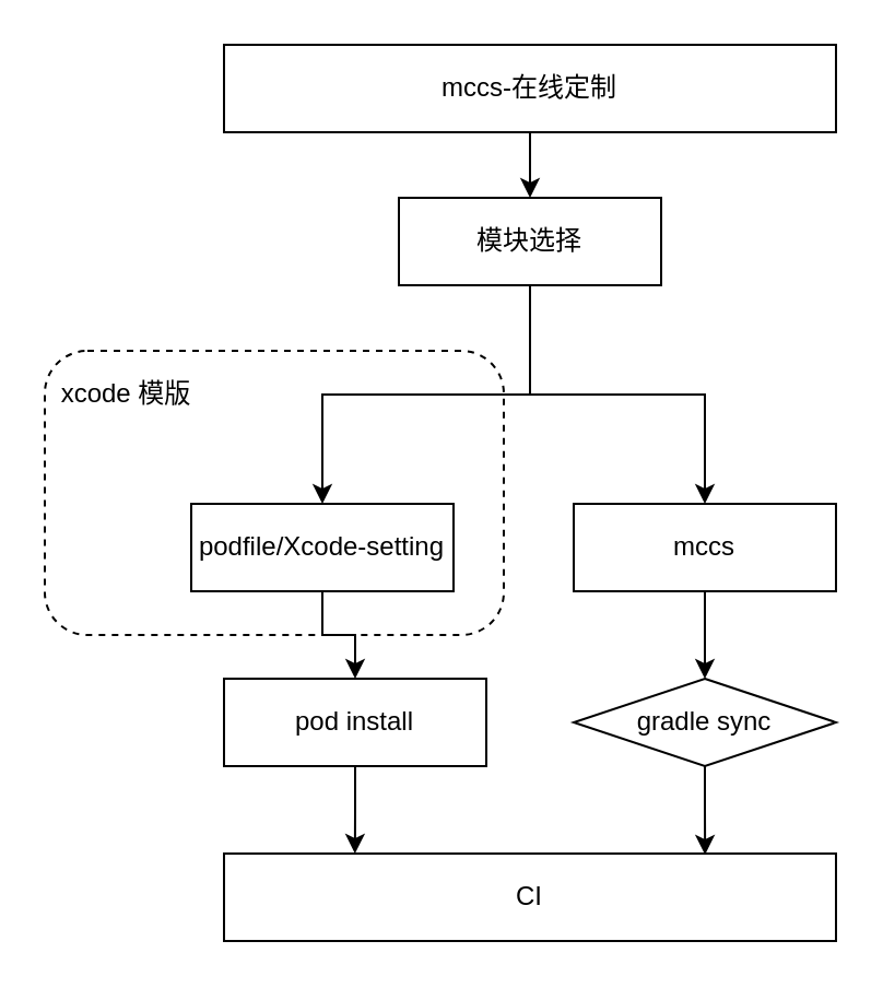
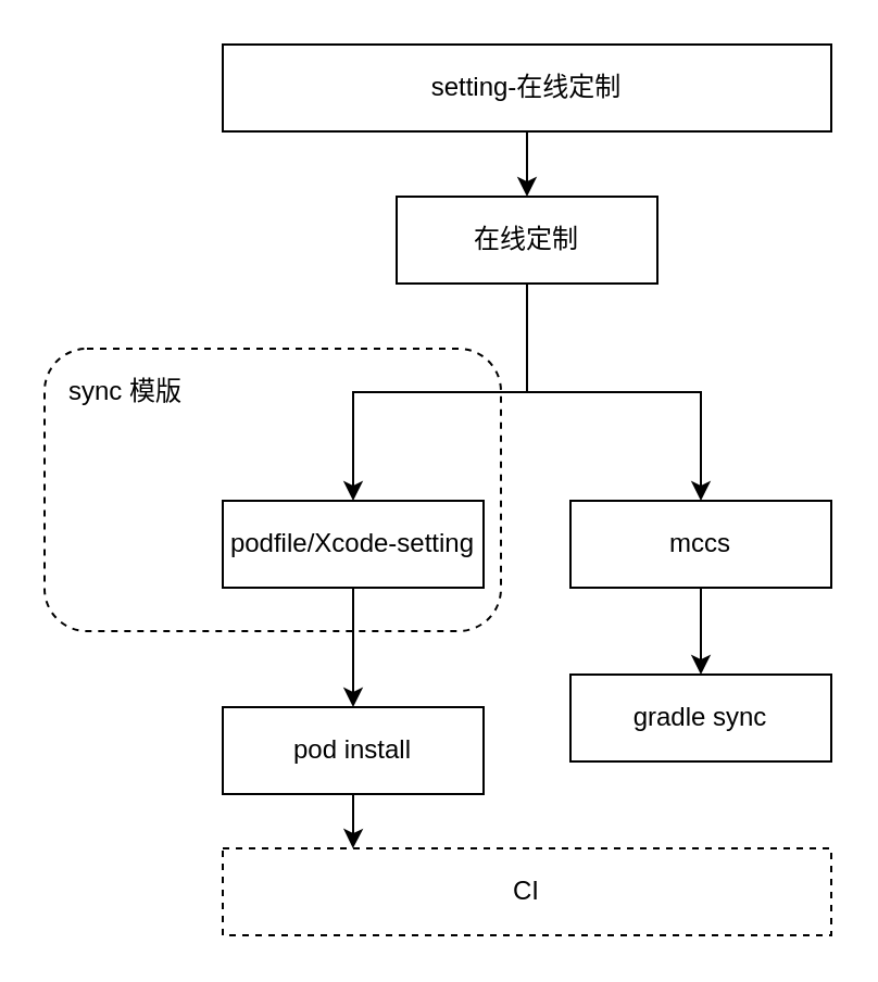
  <mxCell id="0" />
  <mxCell id="1" parent="0" />
  <mxCell id="2" value="" style="rounded=1;whiteSpace=wrap;html=1;dashed=1;fillColor=none;" parent="1" vertex="1"><mxGeometry x="20" y="160" width="210" height="130" as="geometry" /></mxCell>
  <mxCell id="3" style="edgeStyle=orthogonalEdgeStyle;rounded=0;orthogonalLoop=1;jettySize=auto;html=1;entryX=0.5;entryY=0;entryDx=0;entryDy=0;exitX=0.5;exitY=1;exitDx=0;exitDy=0;" parent="1" source="17" target="9" edge="1"><mxGeometry relative="1" as="geometry"><Array as="points"><mxPoint x="242" y="180" /><mxPoint x="322" y="180" /></Array></mxGeometry></mxCell>
  <mxCell id="4" style="edgeStyle=orthogonalEdgeStyle;rounded=0;orthogonalLoop=1;jettySize=auto;html=1;entryX=0.5;entryY=0;entryDx=0;entryDy=0;" edge="1" parent="1" source="5" target="17"><mxGeometry relative="1" as="geometry" /></mxCell>
- <mxCell id="5" value="mccs-在线定制" style="rounded=0;whiteSpace=wrap;html=1;fillColor=none;" parent="1" vertex="1"><mxGeometry x="102" y="20" width="280" height="40" as="geometry" /></mxCell>
+ <mxCell id="5" value="setting-在线定制" style="rounded=0;whiteSpace=wrap;html=1;fillColor=none;" parent="1" vertex="1"><mxGeometry x="102" y="20" width="280" height="40" as="geometry" /></mxCell>
  <mxCell id="6" style="edgeStyle=orthogonalEdgeStyle;rounded=0;orthogonalLoop=1;jettySize=auto;html=1;entryX=0.5;entryY=0;entryDx=0;entryDy=0;" parent="1" source="7" target="11" edge="1"><mxGeometry relative="1" as="geometry" /></mxCell>
- <mxCell id="7" value="podfile/Xcode-setting" style="rounded=0;whiteSpace=wrap;html=1;fillColor=none;" parent="1" vertex="1"><mxGeometry x="87" y="230" width="120" height="40" as="geometry" /></mxCell>
+ <mxCell id="7" value="podfile/Xcode-setting" style="rounded=0;whiteSpace=wrap;html=1;fillColor=none;" parent="1" vertex="1"><mxGeometry x="102" y="230" width="120" height="40" as="geometry" /></mxCell>
  <mxCell id="8" style="edgeStyle=orthogonalEdgeStyle;rounded=0;orthogonalLoop=1;jettySize=auto;html=1;entryX=0.5;entryY=0;entryDx=0;entryDy=0;" parent="1" source="9" target="13" edge="1"><mxGeometry relative="1" as="geometry" /></mxCell>
  <mxCell id="9" value="mccs" style="rounded=0;whiteSpace=wrap;html=1;fillColor=none;" parent="1" vertex="1"><mxGeometry x="262" y="230" width="120" height="40" as="geometry" /></mxCell>
  <mxCell id="10" style="edgeStyle=orthogonalEdgeStyle;rounded=0;orthogonalLoop=1;jettySize=auto;html=1;entryX=0.214;entryY=0;entryDx=0;entryDy=0;entryPerimeter=0;" parent="1" source="11" target="14" edge="1"><mxGeometry relative="1" as="geometry" /></mxCell>
- <mxCell id="11" value="pod install" style="rounded=0;whiteSpace=wrap;html=1;fillColor=none;" parent="1" vertex="1"><mxGeometry x="102" y="310" width="120" height="40" as="geometry" /></mxCell>
- <mxCell id="12" style="edgeStyle=orthogonalEdgeStyle;rounded=0;orthogonalLoop=1;jettySize=auto;html=1;entryX=0.786;entryY=0.012;entryDx=0;entryDy=0;entryPerimeter=0;" parent="1" source="13" target="14" edge="1"><mxGeometry relative="1" as="geometry" /></mxCell>
- <mxCell id="13" value="gradle sync" style="rhombus;whiteSpace=wrap;html=1;fillColor=none;" parent="1" vertex="1"><mxGeometry x="262" y="310" width="120" height="40" as="geometry" /></mxCell>
- <mxCell id="14" value="CI" style="rounded=0;whiteSpace=wrap;html=1;fillColor=none;" parent="1" vertex="1"><mxGeometry x="102" y="390" width="280" height="40" as="geometry" /></mxCell>
- <mxCell id="15" value="xcode 模版" style="text;html=1;align=center;verticalAlign=middle;resizable=0;points=[];autosize=1;" parent="1" vertex="1"><mxGeometry x="22" y="170" width="70" height="20" as="geometry" /></mxCell>
+ <mxCell id="11" value="pod install" style="rounded=0;whiteSpace=wrap;html=1;fillColor=none;" parent="1" vertex="1"><mxGeometry x="102" y="325" width="120" height="40" as="geometry" /></mxCell>
+ <mxCell id="13" value="gradle sync" style="rounded=0;whiteSpace=wrap;html=1;fillColor=none;" parent="1" vertex="1"><mxGeometry x="262" y="310" width="120" height="40" as="geometry" /></mxCell>
+ <mxCell id="14" value="CI" style="rounded=0;whiteSpace=wrap;html=1;fillColor=none;dashed=1;" parent="1" vertex="1"><mxGeometry x="102" y="390" width="280" height="40" as="geometry" /></mxCell>
+ <mxCell id="15" value="sync 模版" style="text;html=1;align=center;verticalAlign=middle;resizable=0;points=[];autosize=1;" parent="1" vertex="1"><mxGeometry x="22" y="170" width="70" height="20" as="geometry" /></mxCell>
  <mxCell id="16" style="edgeStyle=orthogonalEdgeStyle;rounded=0;orthogonalLoop=1;jettySize=auto;html=1;entryX=0.5;entryY=0;entryDx=0;entryDy=0;" edge="1" parent="1" source="17" target="7"><mxGeometry relative="1" as="geometry" /></mxCell>
- <mxCell id="17" value="模块选择" style="rounded=0;whiteSpace=wrap;html=1;fillColor=none;" vertex="1" parent="1"><mxGeometry x="182" y="90" width="120" height="40" as="geometry" /></mxCell>
+ <mxCell id="17" value="在线定制" style="rounded=0;whiteSpace=wrap;html=1;fillColor=none;" vertex="1" parent="1"><mxGeometry x="182" y="90" width="120" height="40" as="geometry" /></mxCell>
